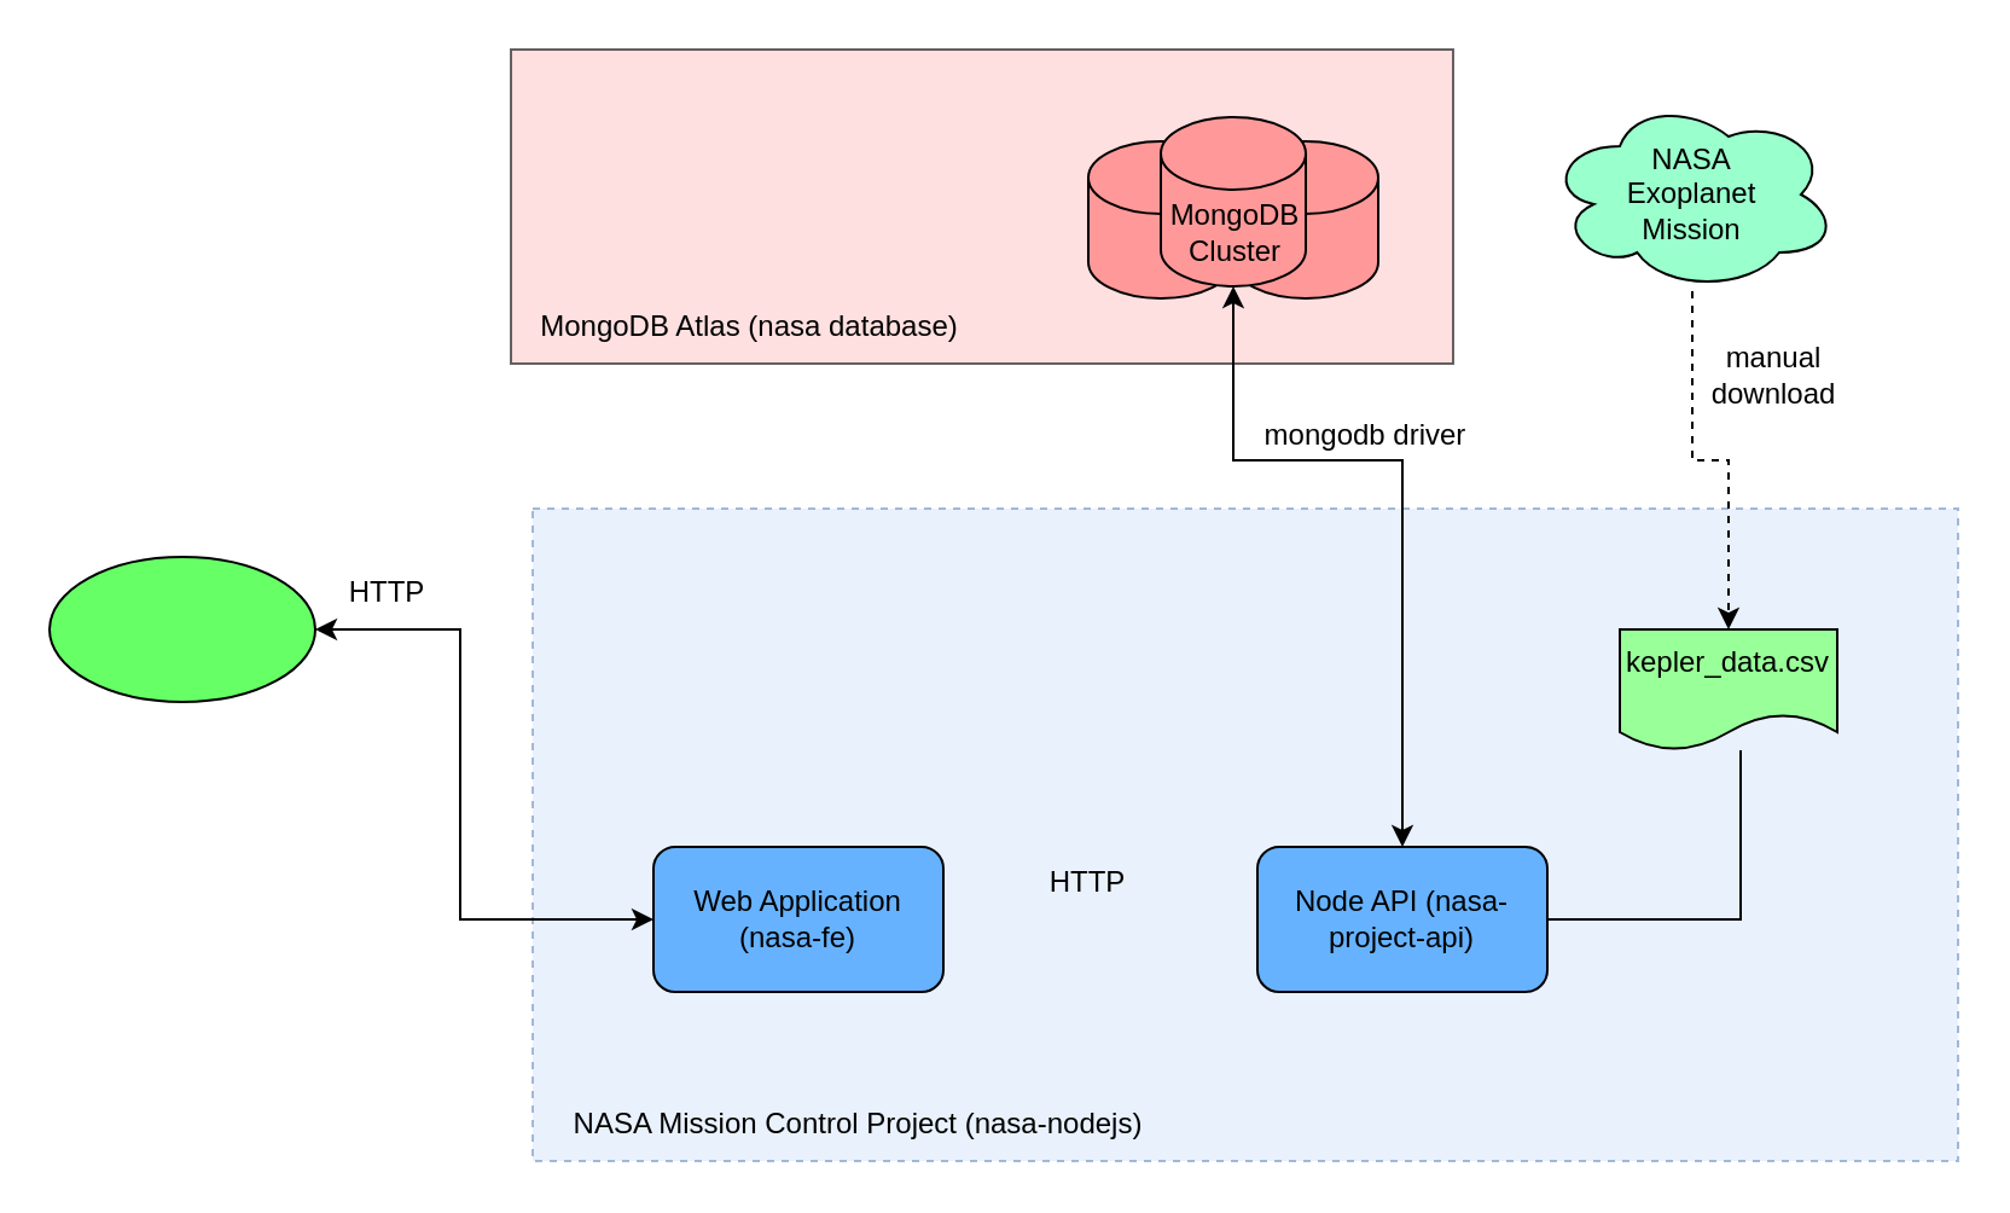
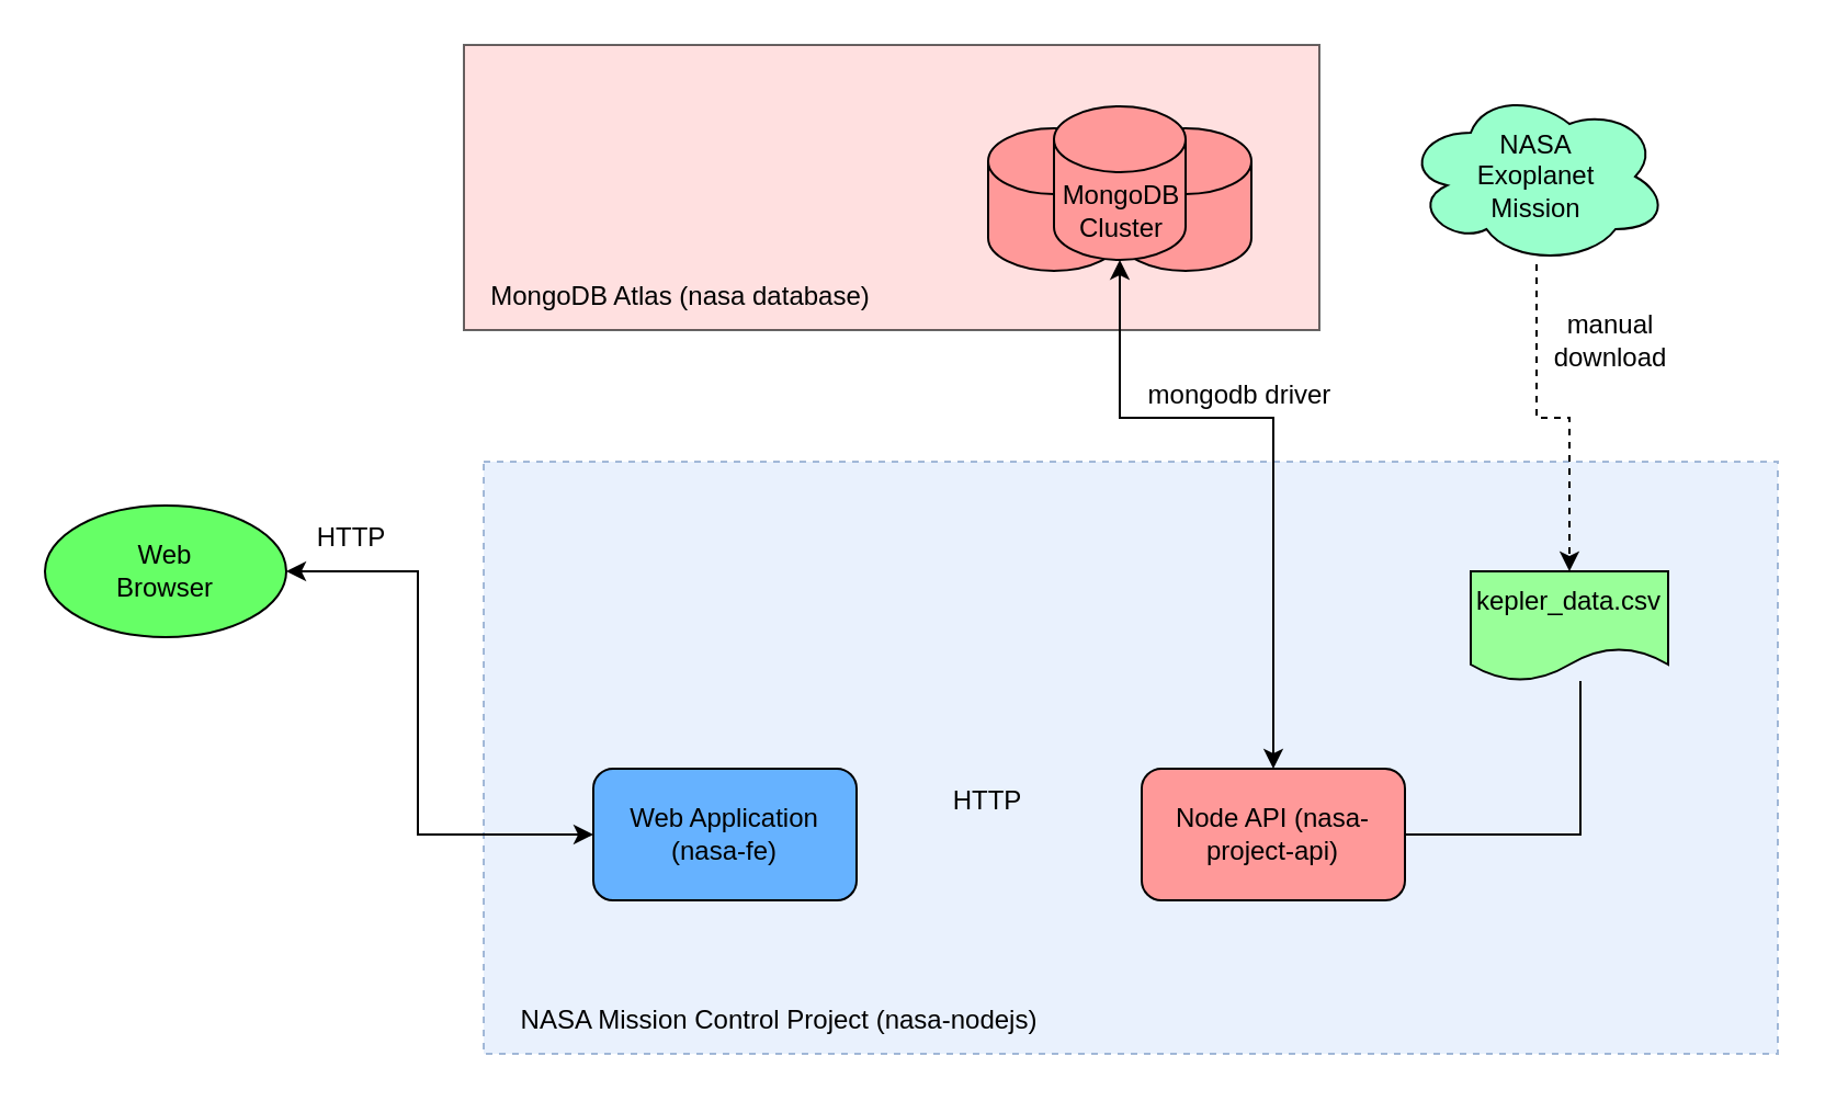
  <mxCell id="0" />
  <mxCell id="1" parent="0" />
  <mxCell id="2" value="" style="rounded=0;whiteSpace=wrap;html=1;dashed=1;opacity=60;fillColor=#dae8fc;strokeColor=#6c8ebf;" vertex="1" parent="1"><mxGeometry x="220" y="210" width="590" height="270" as="geometry" /></mxCell>
  <mxCell id="3" value="NASA Mission Control Project (nasa-nodejs)" style="text;html=1;strokeColor=none;fillColor=none;align=center;verticalAlign=middle;whiteSpace=wrap;rounded=0;" vertex="1" parent="1"><mxGeometry x="220" y="450" width="270" height="30" as="geometry" /></mxCell>
  <mxCell id="4" value="Web Application (nasa-fe)" style="rounded=1;whiteSpace=wrap;html=1;fillColor=#66B2FF;" vertex="1" parent="1"><mxGeometry x="270" y="350" width="120" height="60" as="geometry" /></mxCell>
- <mxCell id="5" value="Node API (nasa-project-api)" style="rounded=1;whiteSpace=wrap;html=1;fillColor=#66B2FF;" vertex="1" parent="1"><mxGeometry x="520" y="350" width="120" height="60" as="geometry" /></mxCell>
+ <mxCell id="5" value="Node API (nasa-project-api)" style="rounded=1;whiteSpace=wrap;html=1;fillColor=#ff9999;" vertex="1" parent="1"><mxGeometry x="520" y="350" width="120" height="60" as="geometry" /></mxCell>
  <mxCell id="6" value="HTTP" style="text;html=1;strokeColor=none;fillColor=none;align=center;verticalAlign=middle;whiteSpace=wrap;rounded=0;fontSize=12;fontFamily=Helvetica;fontColor=default;" vertex="1" parent="1"><mxGeometry x="420" y="350" width="60" height="30" as="geometry" /></mxCell>
  <mxCell id="7" style="edgeStyle=orthogonalEdgeStyle;rounded=0;orthogonalLoop=1;jettySize=auto;html=1;fontFamily=Helvetica;fontSize=12;fontColor=default;endArrow=none;" edge="1" parent="1" source="8" target="5"><mxGeometry relative="1" as="geometry"><Array as="points"><mxPoint x="720" y="380" /></Array></mxGeometry></mxCell>
  <mxCell id="8" value="kepler_data.csv" style="shape=document;whiteSpace=wrap;html=1;boundedLbl=1;pointerEvents=0;align=center;verticalAlign=top;fontFamily=Helvetica;fontSize=12;fontColor=default;fillColor=#99FF99;gradientColor=none;" vertex="1" parent="1"><mxGeometry x="670" y="260" width="90" height="50" as="geometry" /></mxCell>
  <mxCell id="9" style="edgeStyle=orthogonalEdgeStyle;rounded=0;orthogonalLoop=1;jettySize=auto;html=1;fontFamily=Helvetica;fontSize=12;fontColor=default;dashed=1;" edge="1" parent="1" source="10" target="8"><mxGeometry relative="1" as="geometry" /></mxCell>
  <mxCell id="10" value="" style="ellipse;shape=cloud;whiteSpace=wrap;html=1;pointerEvents=0;align=center;verticalAlign=top;fontFamily=Helvetica;fontSize=12;fontColor=default;fillColor=#99FFCC;gradientColor=none;" vertex="1" parent="1"><mxGeometry x="640" y="40" width="120" height="80" as="geometry" /></mxCell>
  <mxCell id="11" value="NASA Exoplanet Mission" style="text;html=1;strokeColor=none;fillColor=none;align=center;verticalAlign=middle;whiteSpace=wrap;rounded=0;fontSize=12;fontFamily=Helvetica;fontColor=default;" vertex="1" parent="1"><mxGeometry x="670" y="65" width="60" height="30" as="geometry" /></mxCell>
  <mxCell id="12" value="manual download" style="text;html=1;strokeColor=none;fillColor=none;align=center;verticalAlign=middle;whiteSpace=wrap;rounded=0;fontSize=12;fontFamily=Helvetica;fontColor=default;" vertex="1" parent="1"><mxGeometry x="704" y="140" width="60" height="30" as="geometry" /></mxCell>
  <mxCell id="13" style="edgeStyle=orthogonalEdgeStyle;rounded=0;orthogonalLoop=1;jettySize=auto;html=1;entryX=0;entryY=0.5;entryDx=0;entryDy=0;fontFamily=Helvetica;fontSize=12;fontColor=default;startArrow=classic;startFill=1;" edge="1" parent="1" source="14" target="4"><mxGeometry relative="1" as="geometry"><Array as="points"><mxPoint x="190" y="260" /><mxPoint x="190" y="380" /></Array></mxGeometry></mxCell>
  <mxCell id="14" value="" style="ellipse;whiteSpace=wrap;html=1;pointerEvents=0;align=center;verticalAlign=top;fontFamily=Helvetica;fontSize=12;fontColor=default;fillColor=#66FF66;gradientColor=none;" vertex="1" parent="1"><mxGeometry x="20" y="230" width="110" height="60" as="geometry" /></mxCell>
+ <mxCell id="15" value="Web Browser" style="text;html=1;strokeColor=none;fillColor=none;align=center;verticalAlign=middle;whiteSpace=wrap;rounded=0;fontSize=12;fontFamily=Helvetica;fontColor=default;" vertex="1" parent="1"><mxGeometry x="45" y="245" width="60" height="30" as="geometry" /></mxCell>
  <mxCell id="16" value="HTTP" style="text;html=1;strokeColor=none;fillColor=none;align=center;verticalAlign=middle;whiteSpace=wrap;rounded=0;fontSize=12;fontFamily=Helvetica;fontColor=default;" vertex="1" parent="1"><mxGeometry x="130" y="230" width="60" height="30" as="geometry" /></mxCell>
  <mxCell id="17" value="" style="rounded=0;whiteSpace=wrap;html=1;pointerEvents=0;align=center;verticalAlign=top;fontFamily=Helvetica;fontSize=12;fontColor=default;fillColor=#FFCCCC;gradientColor=none;opacity=60;" vertex="1" parent="1"><mxGeometry x="211" y="20" width="390" height="130" as="geometry" /></mxCell>
  <mxCell id="18" value="" style="shape=cylinder3;whiteSpace=wrap;html=1;boundedLbl=1;backgroundOutline=1;size=15;pointerEvents=0;align=center;verticalAlign=top;fontFamily=Helvetica;fontSize=12;fontColor=default;fillColor=#FF9999;gradientColor=none;" vertex="1" parent="1"><mxGeometry x="450" y="58" width="60" height="65" as="geometry" /></mxCell>
  <mxCell id="19" value="" style="shape=cylinder3;whiteSpace=wrap;html=1;boundedLbl=1;backgroundOutline=1;size=15;pointerEvents=0;align=center;verticalAlign=top;fontFamily=Helvetica;fontSize=12;fontColor=default;fillColor=#FF9999;gradientColor=none;" vertex="1" parent="1"><mxGeometry x="510" y="58" width="60" height="65" as="geometry" /></mxCell>
  <mxCell id="20" style="edgeStyle=orthogonalEdgeStyle;rounded=0;orthogonalLoop=1;jettySize=auto;html=1;fontFamily=Helvetica;fontSize=12;fontColor=default;startArrow=classic;startFill=1;" edge="1" parent="1" source="21" target="5"><mxGeometry relative="1" as="geometry"><Array as="points"><mxPoint x="510" y="190" /><mxPoint x="580" y="190" /></Array></mxGeometry></mxCell>
  <mxCell id="21" value="" style="shape=cylinder3;whiteSpace=wrap;html=1;boundedLbl=1;backgroundOutline=1;size=15;pointerEvents=0;align=center;verticalAlign=top;fontFamily=Helvetica;fontSize=12;fontColor=default;fillColor=#FF9999;gradientColor=none;" vertex="1" parent="1"><mxGeometry x="480" y="48" width="60" height="70" as="geometry" /></mxCell>
  <mxCell id="22" value="MongoDB Cluster" style="text;html=1;strokeColor=none;fillColor=none;align=center;verticalAlign=middle;whiteSpace=wrap;rounded=0;fontSize=12;fontFamily=Helvetica;fontColor=default;" vertex="1" parent="1"><mxGeometry x="481" y="81" width="60" height="30" as="geometry" /></mxCell>
  <mxCell id="23" value="mongodb driver" style="text;html=1;strokeColor=none;fillColor=none;align=center;verticalAlign=middle;whiteSpace=wrap;rounded=0;fontSize=12;fontFamily=Helvetica;fontColor=default;" vertex="1" parent="1"><mxGeometry x="520" y="165" width="90" height="30" as="geometry" /></mxCell>
  <mxCell id="24" value="MongoDB Atlas (nasa database)" style="text;html=1;strokeColor=none;fillColor=none;align=center;verticalAlign=middle;whiteSpace=wrap;rounded=0;fontSize=12;fontFamily=Helvetica;fontColor=default;" vertex="1" parent="1"><mxGeometry x="210" y="120" width="200" height="30" as="geometry" /></mxCell>
